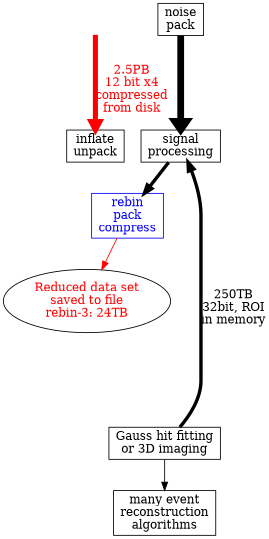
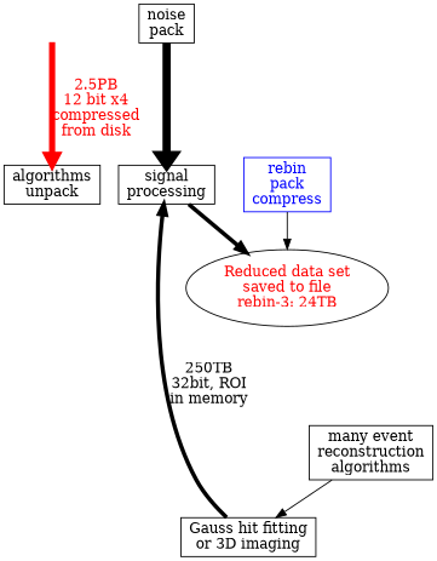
  digraph {
    node [shape=box]
    edge [penwidth=4]
    input [style=invis]
-   n2 [label="inflate\nunpack"]
+   n2 [label="algorithms\nunpack"]
    n3 [label="noise\npack"]
    n4 [label="signal\nprocessing"]
    n5 [color=blue fontcolor=blue label="rebin\npack\ncompress"]
    n6 [label="Gauss hit fitting\nor 3D imaging"]
    n7 [label="many event\nreconstruction\nalgorithms"]
    n8 [fontcolor=red label="Reduced data set\nsaved to file\nrebin-3: 24TB" shape=ellipse]
    n9 [label="inflate\n(unrebin)" style=invis]
    input -> n2 [color=red fontcolor=red label="\n2.5PB\n12 bit x4\ncompressed\nfrom disk" penwidth=6]
    n3 -> n4 [penwidth=8]
-   n4 -> n5
-   n5 -> n8 [color=red fontcolor=red penwidth=""]
+   n4 -> n8
+   n5 -> n8 [color=black fontcolor=red penwidth=""]
    n6 -> n4 [label="\n250TB\n32bit, ROI\nin memory"]
-   n6 -> n7 [penwidth=1]
+   n7 -> n6 [penwidth=1]
    n8 -> n9 [color=red style=invis penwidth=""]
    n9 -> n6 [style=invis]
  }
